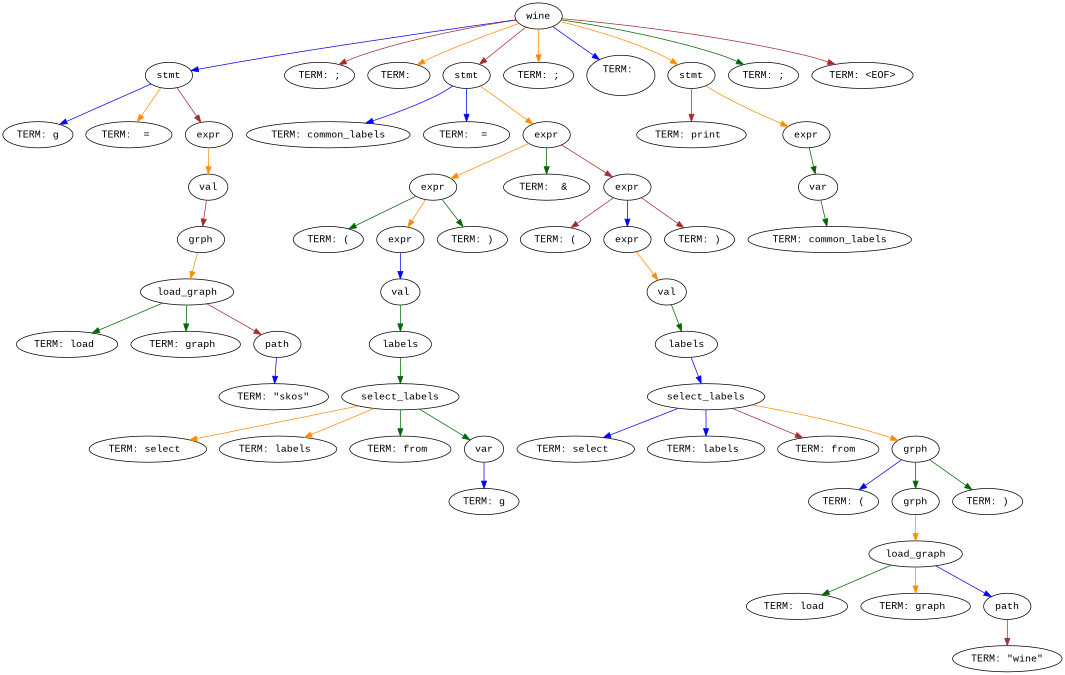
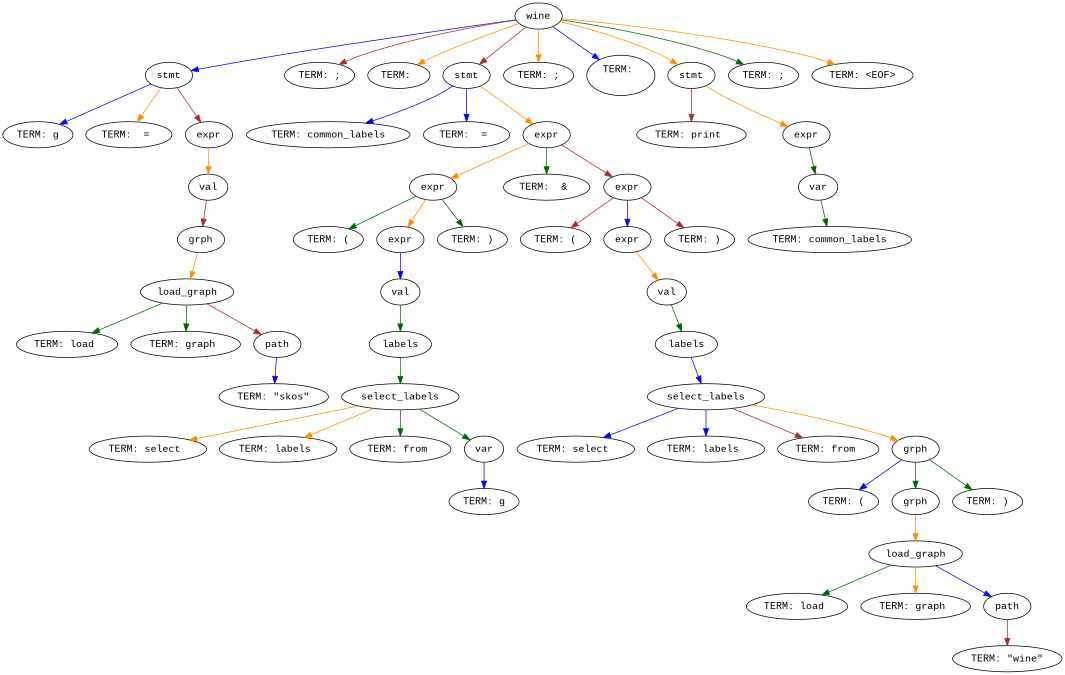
  digraph {
    fontname="Liberation Mono"
    node [fontname="Liberation Mono"]
    edge [color=darkorange fontname="Liberation Mono"]
    n1 [label=wine]
    n2 [label=stmt]
    n3 [label="TERM: ;"]
    n4 [label="TERM: \n"]
    n5 [label=stmt]
    n6 [label="TERM: ;"]
    n7 [label="TERM: \n\n"]
    n8 [label=stmt]
    n9 [label="TERM: ;"]
    n10 [label="TERM: <EOF>"]
    n11 [label="TERM: g"]
    n12 [label="TERM:  = "]
    n13 [label=expr]
    n14 [label="TERM: common_labels"]
    n15 [label="TERM:  = "]
    n16 [label=expr]
    n17 [label="TERM: print "]
    n18 [label=expr]
    n19 [label=val]
    n20 [label=grph]
    n21 [label=load_graph]
    n22 [label="TERM: load "]
    n23 [label="TERM: graph "]
    n24 [label=path]
    n25 [label="TERM: \"skos\""]
    n26 [label=expr]
    n27 [label="TERM:  & "]
    n28 [label=expr]
    n29 [label="TERM: ("]
    n30 [label=expr]
    n31 [label="TERM: )"]
    n32 [label="TERM: ("]
    n33 [label=expr]
    n34 [label="TERM: )"]
    n35 [label=val]
    n36 [label=labels]
    n37 [label=select_labels]
    n38 [label="TERM: select "]
    n39 [label="TERM: labels "]
    n40 [label="TERM: from "]
    n41 [label=var]
    n42 [label="TERM: g"]
    n43 [label=val]
    n44 [label=labels]
    n45 [label=select_labels]
    n46 [label="TERM: select "]
    n47 [label="TERM: labels "]
    n48 [label="TERM: from "]
    n49 [label=grph]
    n50 [label="TERM: ("]
    n51 [label=grph]
    n52 [label="TERM: )"]
    n53 [label=load_graph]
    n54 [label="TERM: load "]
    n55 [label="TERM: graph "]
    n56 [label=path]
    n57 [label="TERM: \"wine\""]
    n58 [label=var]
    n59 [label="TERM: common_labels"]
    n1 -> n2 [color=blue]
    n1 -> n3 [color=brown]
    n1 -> n4
    n1 -> n5 [color=brown]
    n1 -> n6
    n1 -> n7 [color=blue]
    n1 -> n8
    n1 -> n9 [color=darkgreen]
-   n1 -> n10 [color=brown]
+   n1 -> n10
    n2 -> n11 [color=blue]
    n2 -> n12
    n2 -> n13 [color=brown]
    n5 -> n14 [color=blue]
    n5 -> n15 [color=blue]
    n5 -> n16
    n8 -> n17 [color=brown]
    n8 -> n18
    n13 -> n19
    n16 -> n26
    n16 -> n27 [color=darkgreen]
    n16 -> n28 [color=brown]
    n18 -> n58 [color=darkgreen]
    n19 -> n20 [color=brown]
    n20 -> n21
    n21 -> n22 [color=darkgreen]
    n21 -> n23 [color=darkgreen]
    n21 -> n24 [color=brown]
    n24 -> n25 [color=blue]
    n26 -> n29 [color=darkgreen]
    n26 -> n30
    n26 -> n31 [color=darkgreen]
    n28 -> n32 [color=brown]
    n28 -> n33 [color=blue]
    n28 -> n34 [color=brown]
    n30 -> n35 [color=blue]
    n33 -> n43
    n35 -> n36 [color=darkgreen]
    n36 -> n37 [color=darkgreen]
    n37 -> n38
    n37 -> n39
    n37 -> n40 [color=darkgreen]
    n37 -> n41 [color=darkgreen]
    n41 -> n42 [color=blue]
    n43 -> n44 [color=darkgreen]
    n44 -> n45 [color=blue]
    n45 -> n46 [color=blue]
    n45 -> n47 [color=blue]
    n45 -> n48 [color=brown]
    n45 -> n49
    n49 -> n50 [color=blue]
    n49 -> n51 [color=darkgreen]
    n49 -> n52 [color=darkgreen]
    n51 -> n53
    n53 -> n54 [color=darkgreen]
    n53 -> n55
    n53 -> n56 [color=blue]
    n56 -> n57 [color=brown]
    n58 -> n59 [color=darkgreen]
  }
